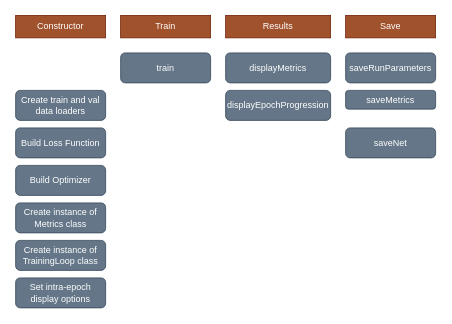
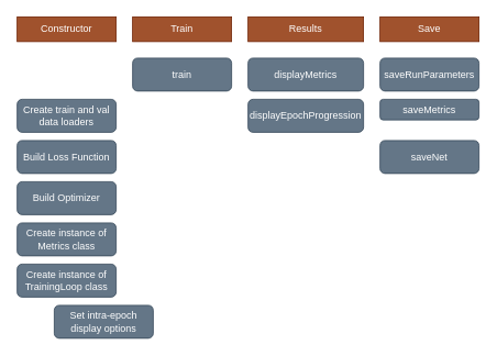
  <mxCell id="0" />
  <mxCell id="1" parent="0" />
  <mxCell id="2" value="Create train and val data loaders" style="rounded=1;whiteSpace=wrap;html=1;fillColor=#647687;strokeColor=#314354;fontColor=#ffffff;" vertex="1" parent="1"><mxGeometry x="20" y="120" width="120" height="40" as="geometry" /></mxCell>
  <mxCell id="3" value="Build Loss Function" style="rounded=1;whiteSpace=wrap;html=1;fillColor=#647687;strokeColor=#314354;fontColor=#ffffff;" vertex="1" parent="1"><mxGeometry x="20" y="170" width="120" height="40" as="geometry" /></mxCell>
  <mxCell id="4" value="Build Optimizer" style="rounded=1;whiteSpace=wrap;html=1;fillColor=#647687;strokeColor=#314354;fontColor=#ffffff;" vertex="1" parent="1"><mxGeometry x="20" y="220" width="120" height="40" as="geometry" /></mxCell>
  <mxCell id="5" value="Create instance of Metrics class" style="rounded=1;whiteSpace=wrap;html=1;fillColor=#647687;strokeColor=#314354;fontColor=#ffffff;" vertex="1" parent="1"><mxGeometry x="20" y="270" width="120" height="40" as="geometry" /></mxCell>
  <mxCell id="6" value="Create instance of TrainingLoop class" style="rounded=1;whiteSpace=wrap;html=1;fillColor=#647687;strokeColor=#314354;fontColor=#ffffff;" vertex="1" parent="1"><mxGeometry x="20" y="320" width="120" height="40" as="geometry" /></mxCell>
- <mxCell id="7" value="Set intra-epoch display options" style="rounded=1;whiteSpace=wrap;html=1;fillColor=#647687;strokeColor=#314354;fontColor=#ffffff;" vertex="1" parent="1"><mxGeometry x="20" y="370" width="120" height="40" as="geometry" /></mxCell>
+ <mxCell id="7" value="Set intra-epoch display options" style="rounded=1;whiteSpace=wrap;html=1;fillColor=#647687;strokeColor=#314354;fontColor=#ffffff;" vertex="1" parent="1"><mxGeometry x="65" y="370" width="120" height="40" as="geometry" /></mxCell>
  <mxCell id="8" value="Constructor" style="rounded=0;whiteSpace=wrap;html=1;fillColor=#a0522d;strokeColor=#6D1F00;fontColor=#ffffff;" vertex="1" parent="1"><mxGeometry x="20" y="20" width="120" height="30" as="geometry" /></mxCell>
  <mxCell id="9" value="train" style="rounded=1;whiteSpace=wrap;html=1;fillColor=#647687;strokeColor=#314354;fontColor=#ffffff;" vertex="1" parent="1"><mxGeometry x="160" y="70" width="120" height="40" as="geometry" /></mxCell>
  <mxCell id="10" value="Train" style="rounded=0;whiteSpace=wrap;html=1;fillColor=#a0522d;strokeColor=#6D1F00;fontColor=#ffffff;" vertex="1" parent="1"><mxGeometry x="160" y="20" width="120" height="30" as="geometry" /></mxCell>
  <mxCell id="11" value="displayMetrics" style="rounded=1;whiteSpace=wrap;html=1;fillColor=#647687;strokeColor=#314354;fontColor=#ffffff;" vertex="1" parent="1"><mxGeometry x="300" y="70" width="140" height="40" as="geometry" /></mxCell>
  <mxCell id="12" value="displayEpochProgression" style="rounded=1;whiteSpace=wrap;html=1;fillColor=#647687;strokeColor=#314354;fontColor=#ffffff;" vertex="1" parent="1"><mxGeometry x="300" y="120" width="140" height="40" as="geometry" /></mxCell>
  <mxCell id="13" value="Results" style="rounded=0;whiteSpace=wrap;html=1;fillColor=#a0522d;strokeColor=#6D1F00;fontColor=#ffffff;" vertex="1" parent="1"><mxGeometry x="300" y="20" width="140" height="30" as="geometry" /></mxCell>
  <mxCell id="14" value="saveMetrics" style="rounded=1;whiteSpace=wrap;html=1;fillColor=#647687;strokeColor=#314354;fontColor=#ffffff;" vertex="1" parent="1"><mxGeometry x="460" y="120" width="120" height="25" as="geometry" /></mxCell>
  <mxCell id="15" value="saveNet" style="rounded=1;whiteSpace=wrap;html=1;fillColor=#647687;strokeColor=#314354;fontColor=#ffffff;" vertex="1" parent="1"><mxGeometry x="460" y="170" width="120" height="40" as="geometry" /></mxCell>
  <mxCell id="16" value="Save" style="rounded=0;whiteSpace=wrap;html=1;fillColor=#a0522d;strokeColor=#6D1F00;fontColor=#ffffff;" vertex="1" parent="1"><mxGeometry x="460" y="20" width="120" height="30" as="geometry" /></mxCell>
  <mxCell id="17" value="saveRunParameters" style="rounded=1;whiteSpace=wrap;html=1;fillColor=#647687;strokeColor=#314354;fontColor=#ffffff;" vertex="1" parent="1"><mxGeometry x="460" y="70" width="120" height="40" as="geometry" /></mxCell>
